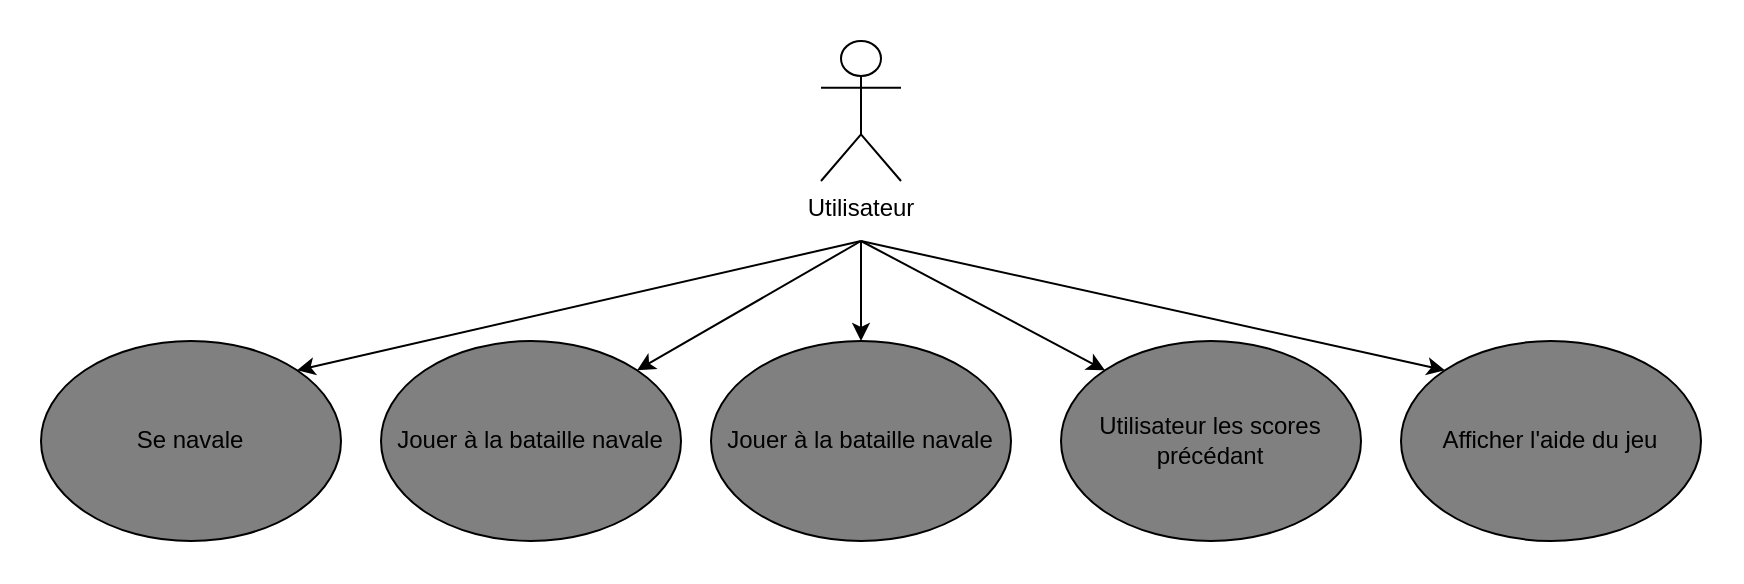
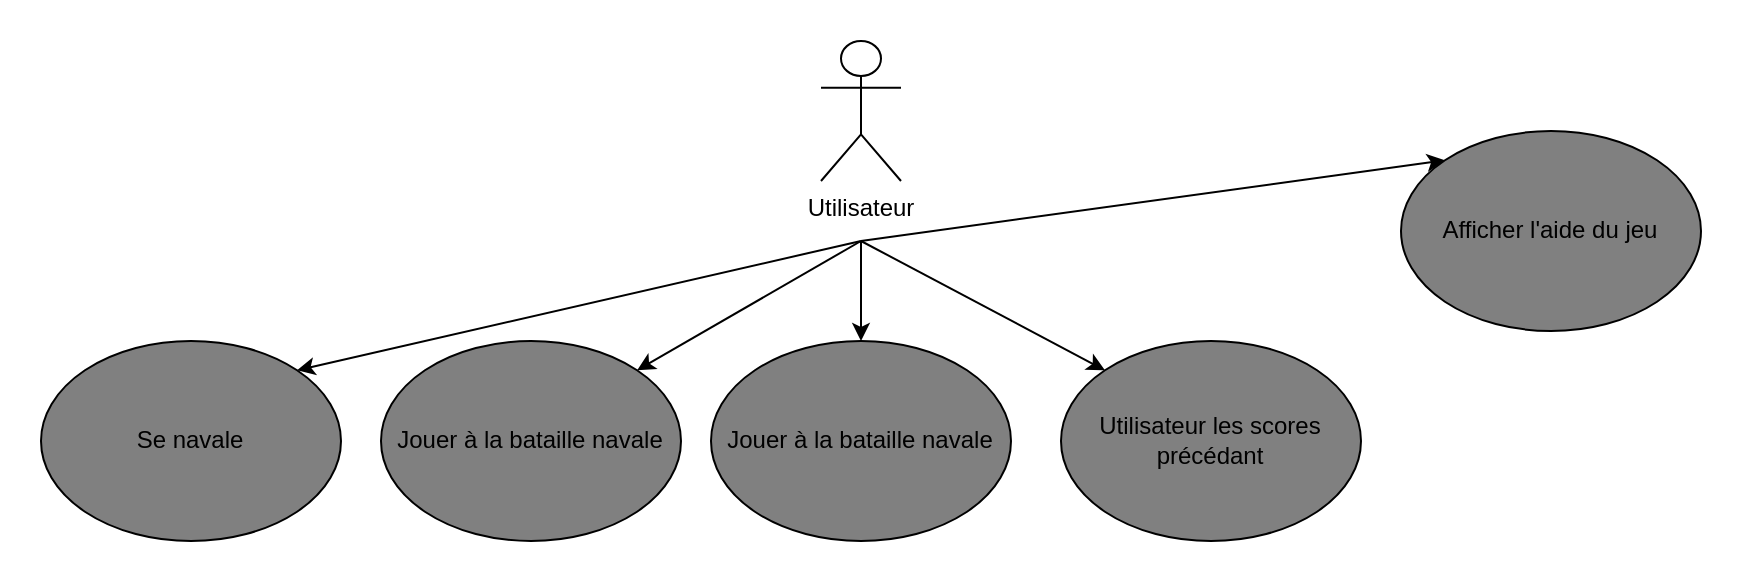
  <mxCell id="0" />
  <mxCell id="1" parent="0" />
  <mxCell id="2" value="Utilisateur" style="shape=umlActor;verticalLabelPosition=bottom;labelBackgroundColor=#ffffff;verticalAlign=top;html=1;outlineConnect=0;" parent="1" vertex="1"><mxGeometry x="410" width="40" height="70" as="geometry" y="20" /></mxCell>
  <mxCell id="3" value="Se navale" style="ellipse;whiteSpace=wrap;html=1;fillColor=#808080;" parent="1" vertex="1"><mxGeometry x="20" y="170" width="150" height="100" as="geometry" /></mxCell>
  <mxCell id="4" value="Jouer à la bataille navale" style="ellipse;whiteSpace=wrap;html=1;fillColor=#808080;" parent="1" vertex="1"><mxGeometry x="190" y="170" width="150" height="100" as="geometry" /></mxCell>
  <mxCell id="5" value="Utilisateur les scores précédant" style="ellipse;whiteSpace=wrap;html=1;fillColor=#808080;" parent="1" vertex="1"><mxGeometry x="530" y="170" width="150" height="100" as="geometry" /></mxCell>
  <mxCell id="6" value="" style="endArrow=classic;html=1;entryX=0;entryY=0;entryDx=0;entryDy=0;" parent="1" target="5" edge="1"><mxGeometry width="50" height="50" relative="1" as="geometry"><mxPoint x="430" y="120" as="sourcePoint" /><mxPoint x="590" y="330" as="targetPoint" /></mxGeometry></mxCell>
  <mxCell id="7" value="" style="endArrow=classic;html=1;entryX=1;entryY=0;entryDx=0;entryDy=0;" parent="1" target="3" edge="1"><mxGeometry width="50" height="50" relative="1" as="geometry"><mxPoint x="430" y="120" as="sourcePoint" /><mxPoint x="656.967" y="454.645" as="targetPoint" /></mxGeometry></mxCell>
  <mxCell id="8" value="" style="endArrow=classic;html=1;entryX=1;entryY=0;entryDx=0;entryDy=0;" parent="1" target="4" edge="1"><mxGeometry width="50" height="50" relative="1" as="geometry"><mxPoint x="430" y="120" as="sourcePoint" /><mxPoint x="440" y="190" as="targetPoint" /></mxGeometry></mxCell>
- <mxCell id="9" value="Afficher l'aide du jeu" style="ellipse;whiteSpace=wrap;html=1;fillColor=#808080;" parent="1" vertex="1"><mxGeometry x="700" y="170" width="150" height="100" as="geometry" /></mxCell>
+ <mxCell id="9" value="Afficher l'aide du jeu" style="ellipse;whiteSpace=wrap;html=1;fillColor=#808080;" parent="1" vertex="1"><mxGeometry x="700" y="65" width="150" height="100" as="geometry" /></mxCell>
  <mxCell id="10" value="" style="endArrow=classic;html=1;entryX=0;entryY=0;entryDx=0;entryDy=0;" parent="1" target="9" edge="1"><mxGeometry width="50" height="50" relative="1" as="geometry"><mxPoint x="430" y="120" as="sourcePoint" /><mxPoint x="482.221" y="214.476" as="targetPoint" /></mxGeometry></mxCell>
  <mxCell id="11" value="Jouer à la bataille navale" style="ellipse;whiteSpace=wrap;html=1;fillColor=#808080;" vertex="1" parent="1"><mxGeometry x="355" y="170" width="150" height="100" as="geometry" /></mxCell>
  <mxCell id="12" value="" style="endArrow=classic;html=1;entryX=0.5;entryY=0;entryDx=0;entryDy=0;" edge="1" parent="1" target="11"><mxGeometry width="50" height="50" relative="1" as="geometry"><mxPoint x="430" y="120" as="sourcePoint" /><mxPoint x="328.033" y="194.645" as="targetPoint" /></mxGeometry></mxCell>
